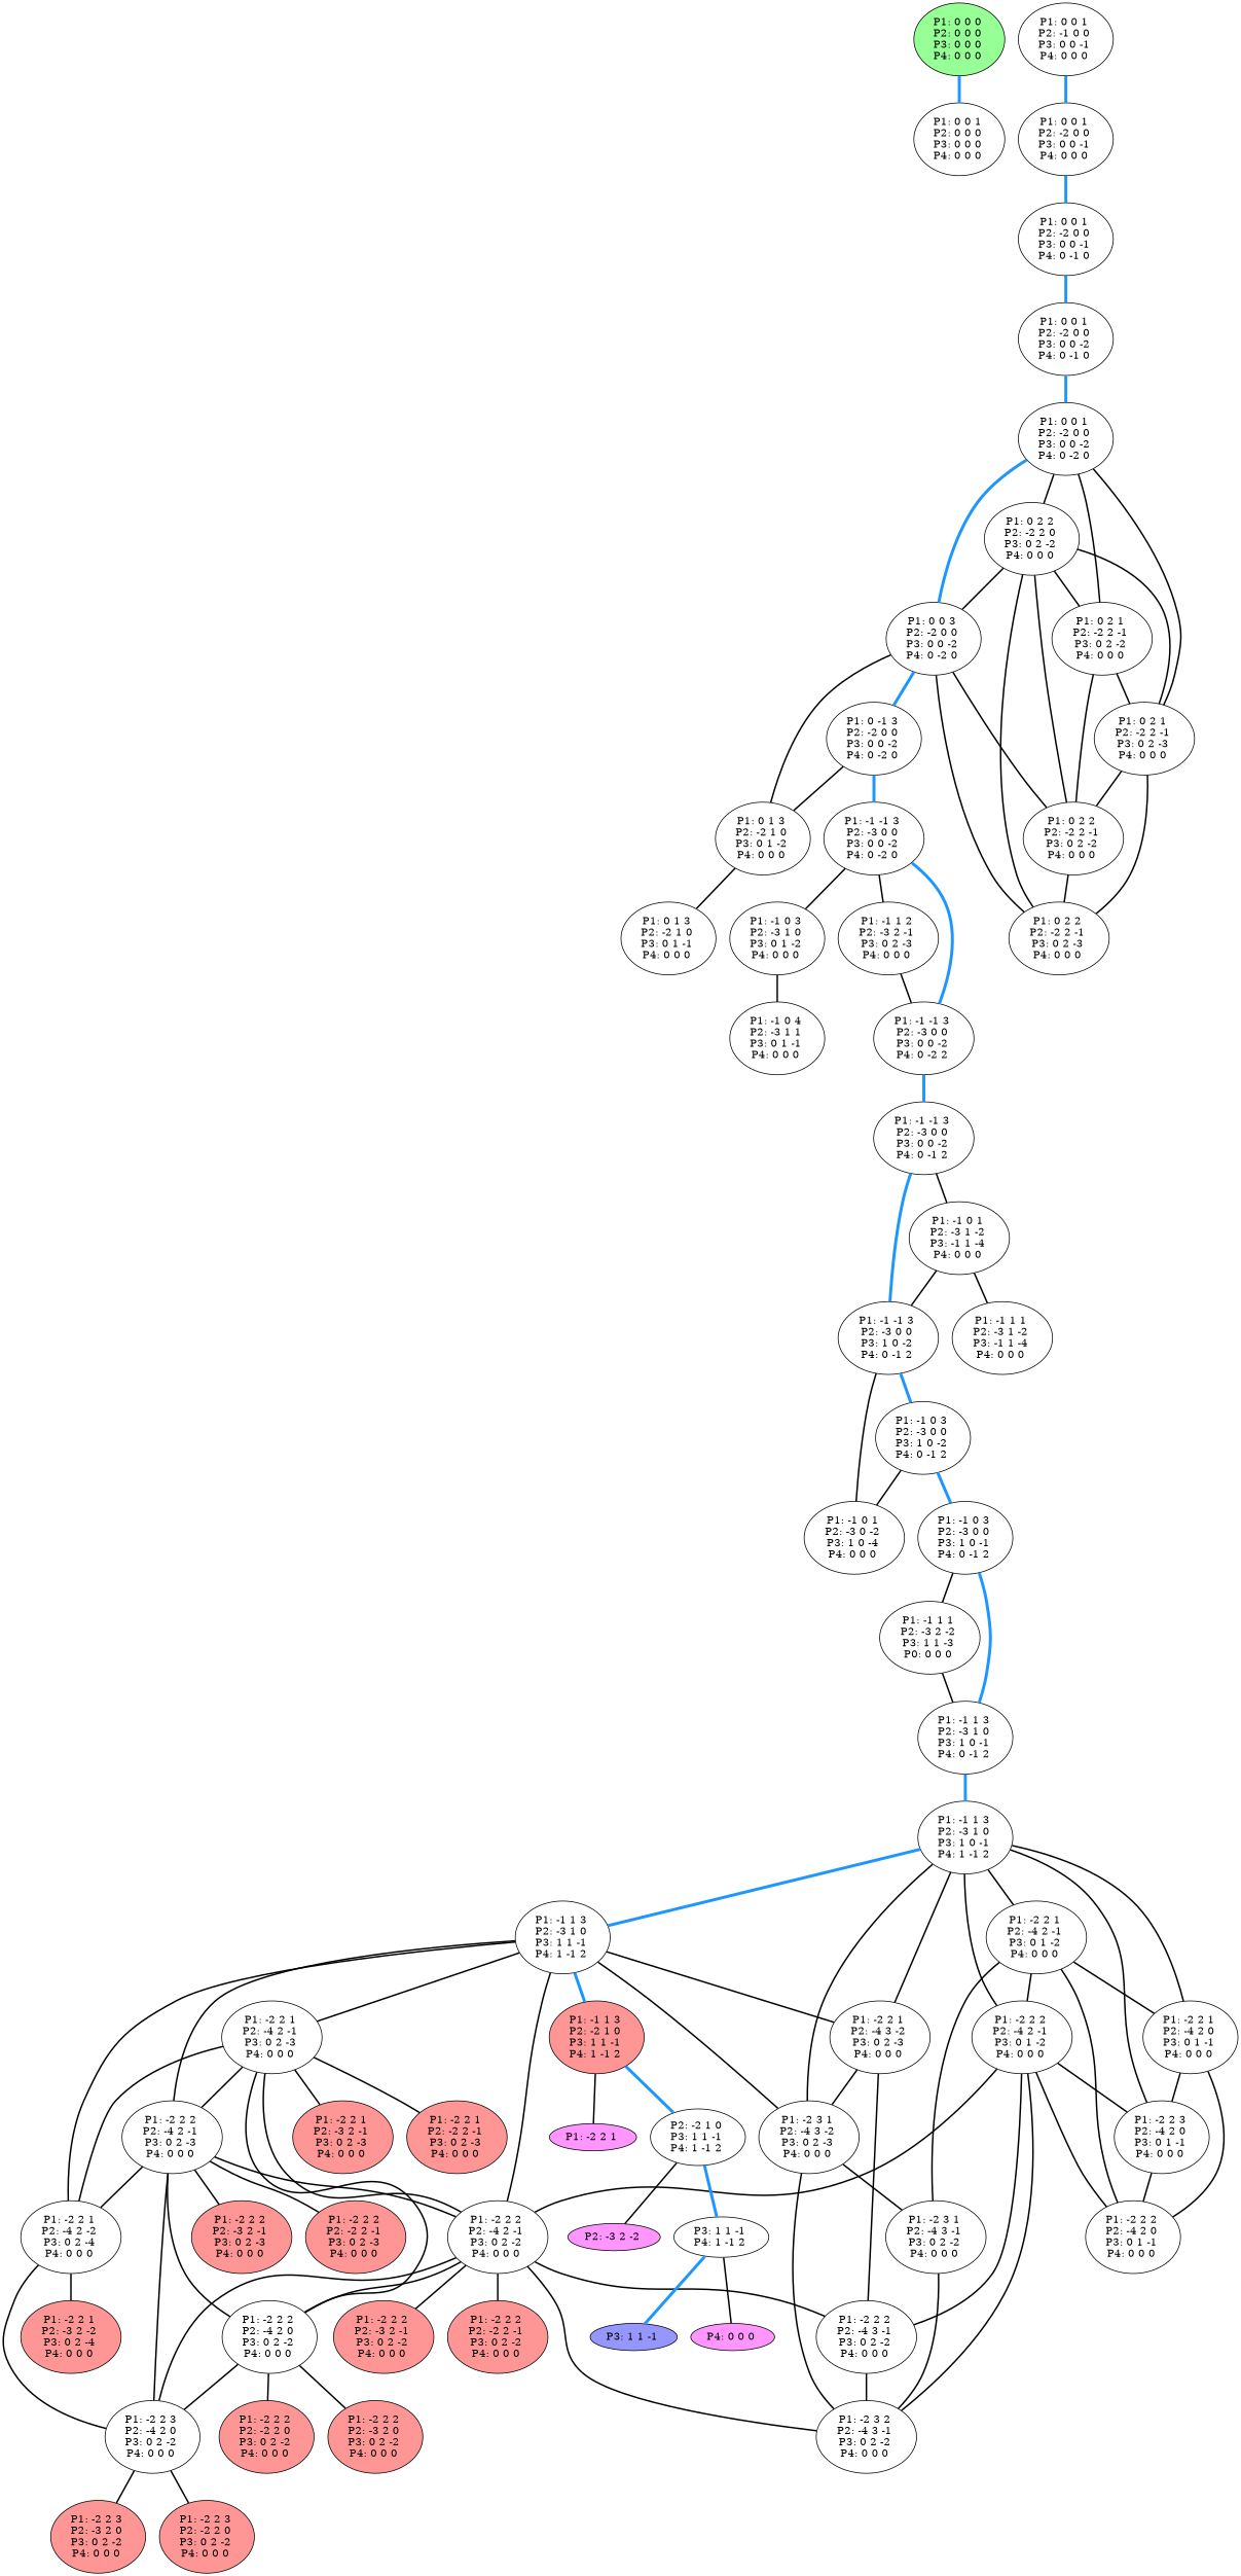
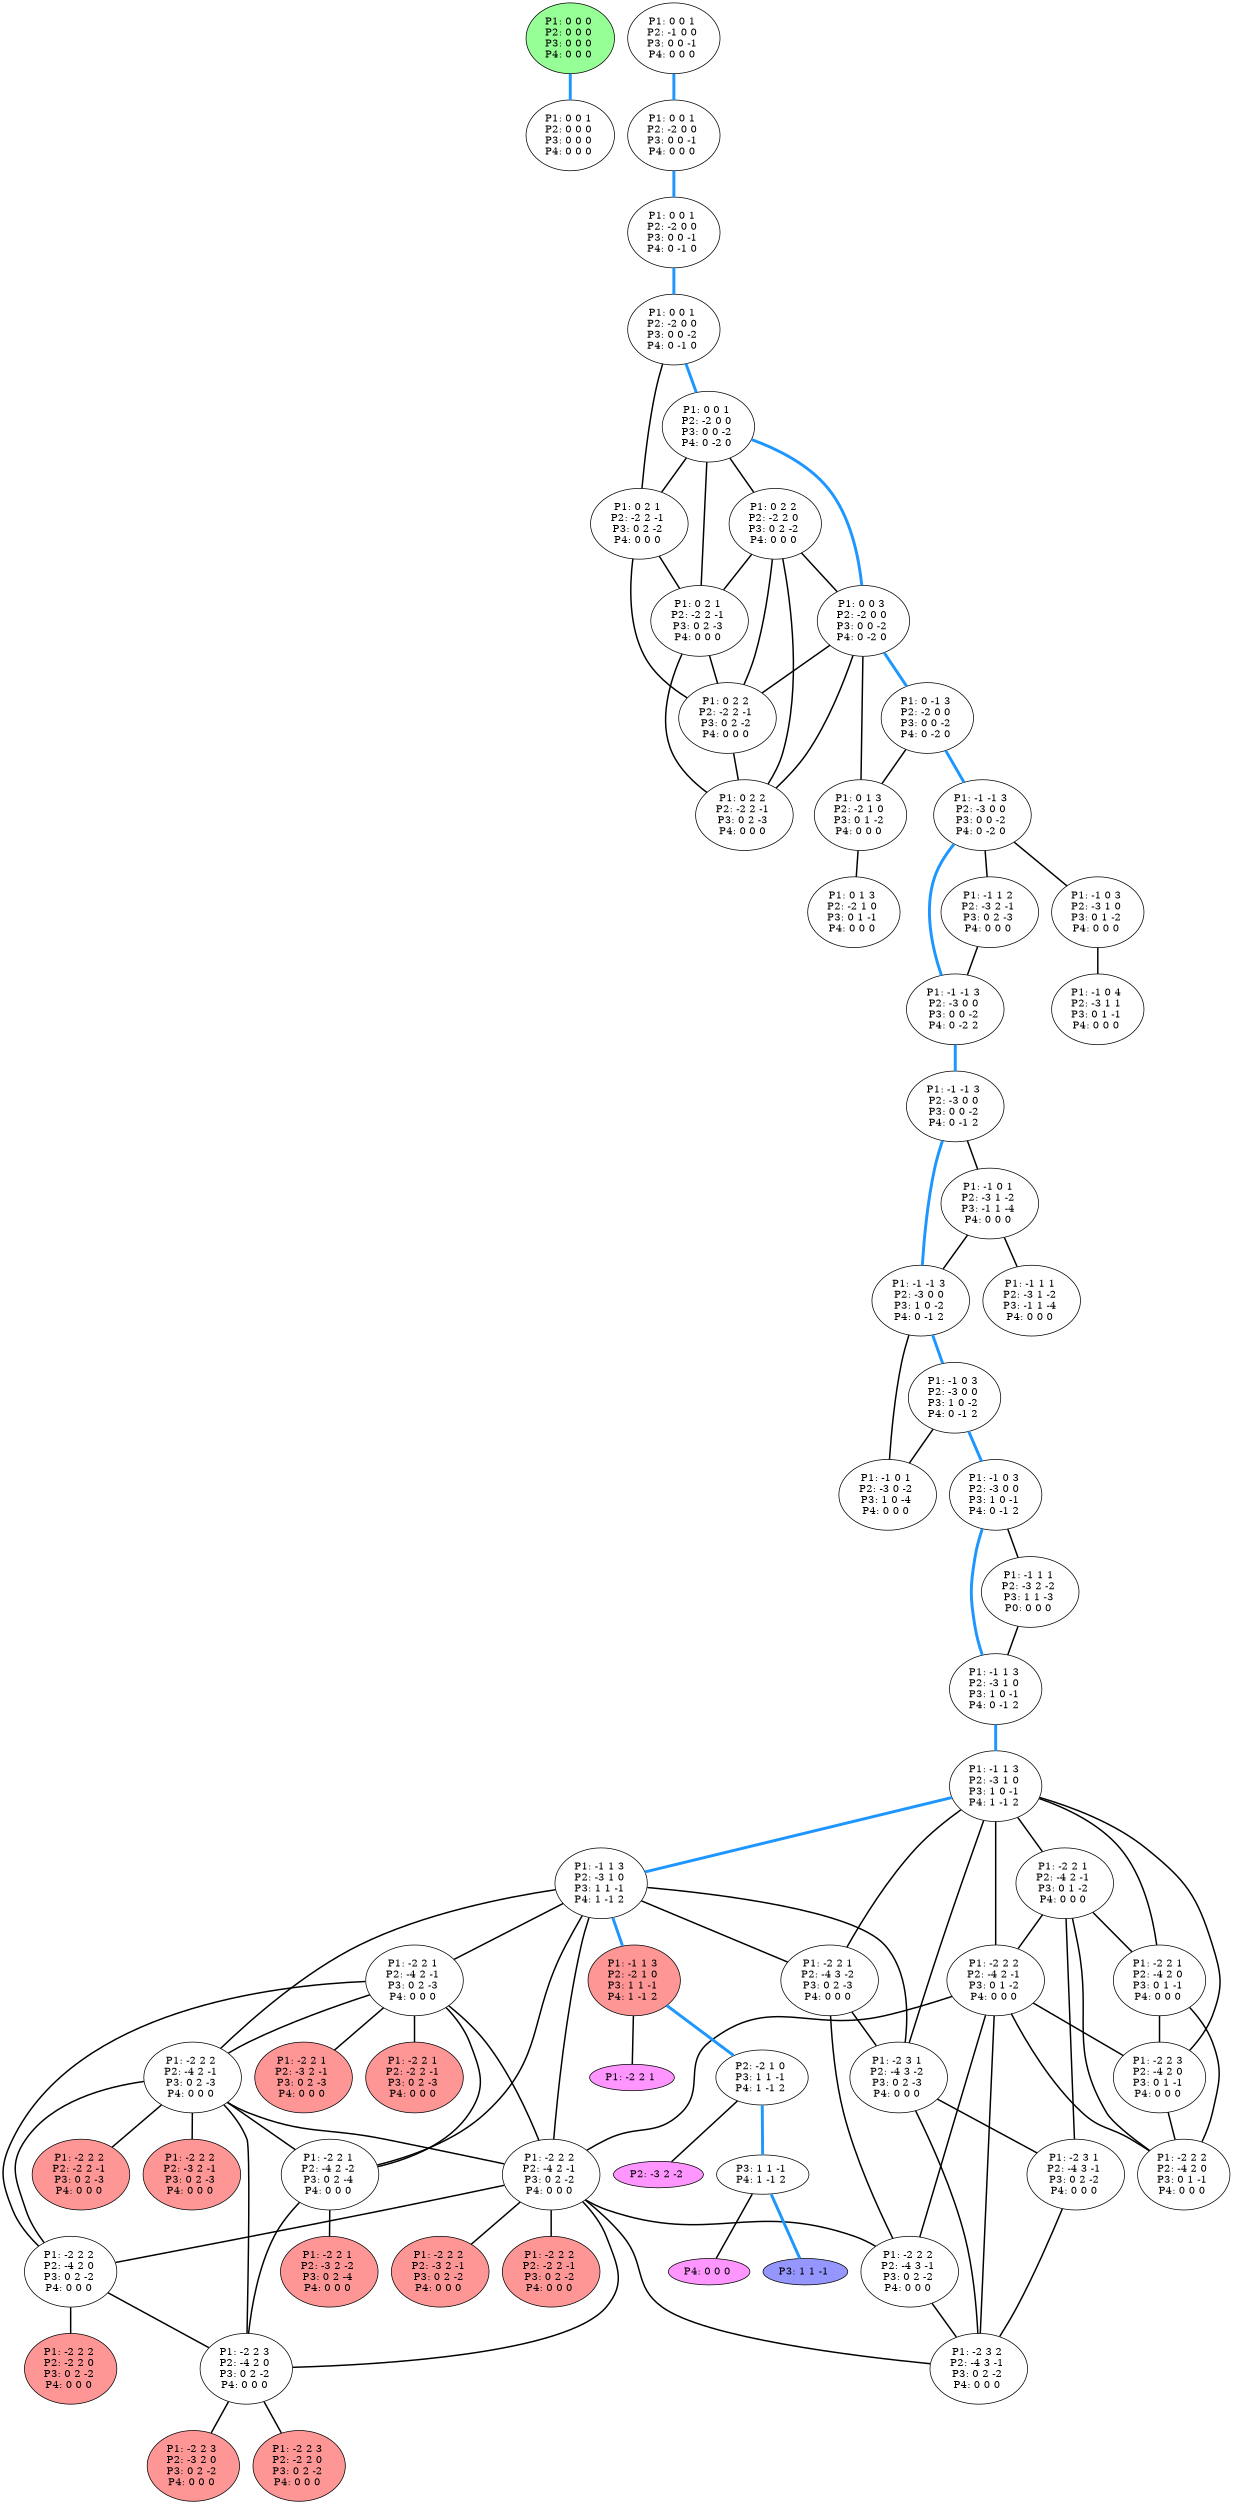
  graph {
    color=black
    edge [color=black style=bold]
    n1 [fillcolor="#96FF96" label="P1: 0 0 0 \nP2: 0 0 0 \nP3: 0 0 0 \nP4: 0 0 0 \n" style=filled]
    n2 [label="P1: 0 0 1 \nP2: 0 0 0 \nP3: 0 0 0 \nP4: 0 0 0 \n"]
    n3 [label="P1: 0 0 1 \nP2: -1 0 0 \nP3: 0 0 -1 \nP4: 0 0 0 \n"]
    n4 [label="P1: 0 0 1 \nP2: -2 0 0 \nP3: 0 0 -1 \nP4: 0 0 0 \n"]
    n5 [label="P1: 0 0 1 \nP2: -2 0 0 \nP3: 0 0 -1 \nP4: 0 -1 0 \n"]
    n6 [label="P1: 0 0 1 \nP2: -2 0 0 \nP3: 0 0 -2 \nP4: 0 -1 0 \n"]
    n7 [label="P1: 0 0 1 \nP2: -2 0 0 \nP3: 0 0 -2 \nP4: 0 -2 0 \n"]
    n8 [label="P1: 0 2 2 \nP2: -2 2 0 \nP3: 0 2 -2 \nP4: 0 0 0 \n"]
    n9 [label="P1: 0 0 3 \nP2: -2 0 0 \nP3: 0 0 -2 \nP4: 0 -2 0 \n"]
    n10 [label="P1: 0 2 1 \nP2: -2 2 -1 \nP3: 0 2 -2 \nP4: 0 0 0 \n"]
    n11 [label="P1: 0 2 1 \nP2: -2 2 -1 \nP3: 0 2 -3 \nP4: 0 0 0 \n"]
    n12 [label="P1: 0 2 2 \nP2: -2 2 -1 \nP3: 0 2 -2 \nP4: 0 0 0 \n"]
    n13 [label="P1: 0 2 2 \nP2: -2 2 -1 \nP3: 0 2 -3 \nP4: 0 0 0 \n"]
    n14 [label="P1: 0 -1 3 \nP2: -2 0 0 \nP3: 0 0 -2 \nP4: 0 -2 0 \n"]
    n15 [label="P1: 0 1 3 \nP2: -2 1 0 \nP3: 0 1 -2 \nP4: 0 0 0 \n"]
    n16 [label="P1: -1 -1 3 \nP2: -3 0 0 \nP3: 0 0 -2 \nP4: 0 -2 0 \n"]
    n17 [label="P1: 0 1 3 \nP2: -2 1 0 \nP3: 0 1 -1 \nP4: 0 0 0 \n"]
    n18 [label="P1: -1 0 3 \nP2: -3 1 0 \nP3: 0 1 -2 \nP4: 0 0 0 \n"]
    n19 [label="P1: -1 1 2 \nP2: -3 2 -1 \nP3: 0 2 -3 \nP4: 0 0 0 \n"]
    n20 [label="P1: -1 -1 3 \nP2: -3 0 0 \nP3: 0 0 -2 \nP4: 0 -2 2 \n"]
    n21 [label="P1: -1 0 4 \nP2: -3 1 1 \nP3: 0 1 -1 \nP4: 0 0 0 \n"]
    n22 [label="P1: -1 -1 3 \nP2: -3 0 0 \nP3: 0 0 -2 \nP4: 0 -1 2 \n"]
    n23 [label="P1: -1 0 1 \nP2: -3 1 -2 \nP3: -1 1 -4 \nP4: 0 0 0 \n"]
    n24 [label="P1: -1 -1 3 \nP2: -3 0 0 \nP3: 1 0 -2 \nP4: 0 -1 2 \n"]
    n25 [label="P1: -1 1 1 \nP2: -3 1 -2 \nP3: -1 1 -4 \nP4: 0 0 0 \n"]
    n26 [label="P1: -1 0 3 \nP2: -3 0 0 \nP3: 1 0 -2 \nP4: 0 -1 2 \n"]
    n27 [label="P1: -1 0 1 \nP2: -3 0 -2 \nP3: 1 0 -4 \nP4: 0 0 0 \n"]
    n28 [label="P1: -1 0 3 \nP2: -3 0 0 \nP3: 1 0 -1 \nP4: 0 -1 2 \n"]
    n29 [label="P1: -1 1 1 \nP2: -3 2 -2 \nP3: 1 1 -3 \nP0: 0 0 0 \n"]
    n30 [label="P1: -1 1 3 \nP2: -3 1 0 \nP3: 1 0 -1 \nP4: 0 -1 2 \n"]
    n31 [label="P1: -1 1 3 \nP2: -3 1 0 \nP3: 1 0 -1 \nP4: 1 -1 2 \n"]
    n32 [label="P1: -1 1 3 \nP2: -3 1 0 \nP3: 1 1 -1 \nP4: 1 -1 2 \n"]
    n33 [label="P1: -2 2 1 \nP2: -4 3 -2 \nP3: 0 2 -3 \nP4: 0 0 0 \n"]
    n34 [label="P1: -2 2 1 \nP2: -4 2 -1 \nP3: 0 1 -2 \nP4: 0 0 0 \n"]
    n35 [label="P1: -2 2 1 \nP2: -4 2 0 \nP3: 0 1 -1 \nP4: 0 0 0 \n"]
    n36 [label="P1: -2 3 1 \nP2: -4 3 -2 \nP3: 0 2 -3 \nP4: 0 0 0 \n"]
    n37 [label="P1: -2 2 2 \nP2: -4 2 -1 \nP3: 0 1 -2 \nP4: 0 0 0 \n"]
    n38 [label="P1: -2 2 3 \nP2: -4 2 0 \nP3: 0 1 -1 \nP4: 0 0 0 \n"]
    n39 [fillcolor="#FF9696" label="P1: -1 1 3 \nP2: -2 1 0 \nP3: 1 1 -1 \nP4: 1 -1 2 \n" style=filled]
    n40 [label="P1: -2 2 1 \nP2: -4 2 -1 \nP3: 0 2 -3 \nP4: 0 0 0 \n"]
    n41 [label="P1: -2 2 2 \nP2: -4 2 -1 \nP3: 0 2 -3 \nP4: 0 0 0 \n"]
    n42 [label="P1: -2 2 1 \nP2: -4 2 -2 \nP3: 0 2 -4 \nP4: 0 0 0 \n"]
    n43 [label="P1: -2 2 2 \nP2: -4 2 -1 \nP3: 0 2 -2 \nP4: 0 0 0 \n"]
    n44 [label="P1: -2 2 2 \nP2: -4 3 -1 \nP3: 0 2 -2 \nP4: 0 0 0 \n"]
    n45 [label="P1: -2 3 1 \nP2: -4 3 -1 \nP3: 0 2 -2 \nP4: 0 0 0 \n"]
    n46 [label="P1: -2 2 2 \nP2: -4 2 0 \nP3: 0 1 -1 \nP4: 0 0 0 \n"]
    n47 [label="P1: -2 3 2 \nP2: -4 3 -1 \nP3: 0 2 -2 \nP4: 0 0 0 \n"]
    n48 [fillcolor="#FF96FF" label="P1: -2 2 1 \n" style=filled]
    n49 [label="P2: -2 1 0 \nP3: 1 1 -1 \nP4: 1 -1 2 \n"]
    n50 [fillcolor="#FF9696" label="P1: -2 2 1 \nP2: -3 2 -1 \nP3: 0 2 -3 \nP4: 0 0 0 \n" style=filled]
    n51 [fillcolor="#FF9696" label="P1: -2 2 1 \nP2: -2 2 -1 \nP3: 0 2 -3 \nP4: 0 0 0 \n" style=filled]
    n52 [label="P1: -2 2 2 \nP2: -4 2 0 \nP3: 0 2 -2 \nP4: 0 0 0 \n"]
    n53 [fillcolor="#FF9696" label="P1: -2 2 2 \nP2: -3 2 -1 \nP3: 0 2 -3 \nP4: 0 0 0 \n" style=filled]
    n54 [fillcolor="#FF9696" label="P1: -2 2 2 \nP2: -2 2 -1 \nP3: 0 2 -3 \nP4: 0 0 0 \n" style=filled]
    n55 [label="P1: -2 2 3 \nP2: -4 2 0 \nP3: 0 2 -2 \nP4: 0 0 0 \n"]
    n56 [fillcolor="#FF9696" label="P1: -2 2 1 \nP2: -3 2 -2 \nP3: 0 2 -4 \nP4: 0 0 0 \n" style=filled]
    n57 [fillcolor="#FF9696" label="P1: -2 2 2 \nP2: -3 2 -1 \nP3: 0 2 -2 \nP4: 0 0 0 \n" style=filled]
    n58 [fillcolor="#FF9696" label="P1: -2 2 2 \nP2: -2 2 -1 \nP3: 0 2 -2 \nP4: 0 0 0 \n" style=filled]
    n59 [fillcolor="#FF96FF" label="P2: -3 2 -2 \n" style=filled]
    n60 [label="P3: 1 1 -1 \nP4: 1 -1 2 \n"]
-   n61 [fillcolor="#FF9696" label="P1: -2 2 2 \nP2: -3 2 0 \nP3: 0 2 -2 \nP4: 0 0 0 \n" style=filled]
    n62 [fillcolor="#FF9696" label="P1: -2 2 2 \nP2: -2 2 0 \nP3: 0 2 -2 \nP4: 0 0 0 \n" style=filled]
    n63 [fillcolor="#FF9696" label="P1: -2 2 3 \nP2: -3 2 0 \nP3: 0 2 -2 \nP4: 0 0 0 \n" style=filled]
    n64 [fillcolor="#FF9696" label="P1: -2 2 3 \nP2: -2 2 0 \nP3: 0 2 -2 \nP4: 0 0 0 \n" style=filled]
    n65 [fillcolor="#9696FF" label="P3: 1 1 -1 \n" style=filled]
    n66 [fillcolor="#FF96FF" label="P4: 0 0 0 \n" style=filled]
    n1 -- n2 [color="#1E96FF" penwidth=4.0]
    n3 -- n4 [color="#1E96FF" penwidth=4.0]
    n4 -- n5 [color="#1E96FF" penwidth=4.0]
    n5 -- n6 [color="#1E96FF" penwidth=4.0]
    n6 -- n7 [color="#1E96FF" penwidth=4.0]
    n7 -- n8
    n7 -- n9 [color="#1E96FF" penwidth=4.0]
    n7 -- n10
    n7 -- n11
    n8 -- n9
-   n8 -- n10
+   n6 -- n10
    n8 -- n11
    n8 -- n12
    n8 -- n13
    n9 -- n12
    n9 -- n13
    n9 -- n14 [color="#1E96FF" penwidth=4.0]
    n9 -- n15
    n10 -- n11
    n10 -- n12
    n11 -- n12
    n11 -- n13
    n12 -- n13
    n14 -- n15
    n14 -- n16 [color="#1E96FF" penwidth=4.0]
    n15 -- n17
    n16 -- n18
    n16 -- n19
    n16 -- n20 [color="#1E96FF" penwidth=4.0]
    n18 -- n21
    n19 -- n20
    n20 -- n22 [color="#1E96FF" penwidth=4.0]
    n22 -- n23
    n22 -- n24 [color="#1E96FF" penwidth=4.0]
    n23 -- n24
    n23 -- n25
    n24 -- n26 [color="#1E96FF" penwidth=4.0]
    n24 -- n27
    n26 -- n27
    n26 -- n28 [color="#1E96FF" penwidth=4.0]
    n28 -- n29
    n28 -- n30 [color="#1E96FF" penwidth=4.0]
    n29 -- n30
    n30 -- n31 [color="#1E96FF" penwidth=4.0]
    n31 -- n32 [color="#1E96FF" penwidth=4.0]
    n31 -- n33
    n31 -- n34
    n31 -- n35
    n31 -- n36
    n31 -- n37
    n31 -- n38
    n32 -- n33
    n32 -- n36
    n32 -- n39 [color="#1E96FF" penwidth=4.0]
    n32 -- n40
    n32 -- n41
    n32 -- n42
    n32 -- n43
    n33 -- n36
    n33 -- n44
    n34 -- n35
    n34 -- n37
    n34 -- n45
    n34 -- n46
    n35 -- n38
    n35 -- n46
    n36 -- n45
    n36 -- n47
    n37 -- n38
    n37 -- n43
    n37 -- n44
    n37 -- n46
    n37 -- n47
    n38 -- n46
    n39 -- n48
    n39 -- n49 [color="#1E96FF" penwidth=4.0]
    n40 -- n41
    n40 -- n42
    n40 -- n43
    n40 -- n50
    n40 -- n51
    n40 -- n52
    n41 -- n42
    n41 -- n43
    n41 -- n52
    n41 -- n53
    n41 -- n54
    n41 -- n55
    n42 -- n55
    n42 -- n56
    n43 -- n44
    n43 -- n47
    n43 -- n52
    n43 -- n55
    n43 -- n57
    n43 -- n58
    n44 -- n47
    n45 -- n47
    n49 -- n59
    n49 -- n60 [color="#1E96FF" penwidth=4.0]
    n52 -- n55
-   n52 -- n61
    n52 -- n62
    n55 -- n63
    n55 -- n64
    n60 -- n65 [color="#1E96FF" penwidth=4.0]
    n60 -- n66
  }
